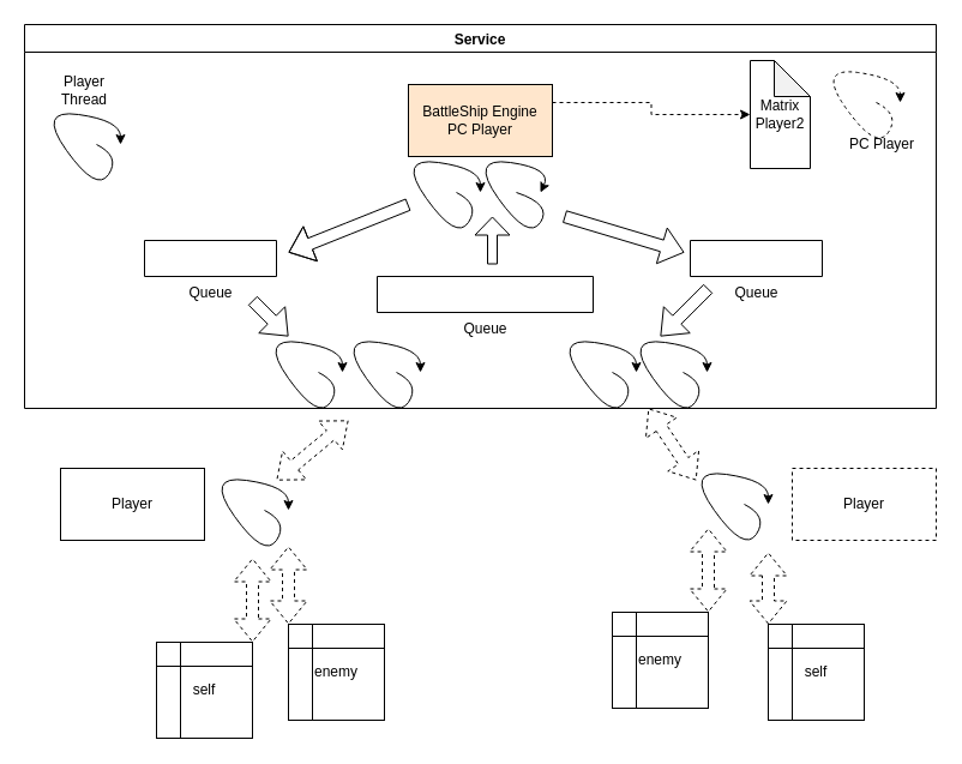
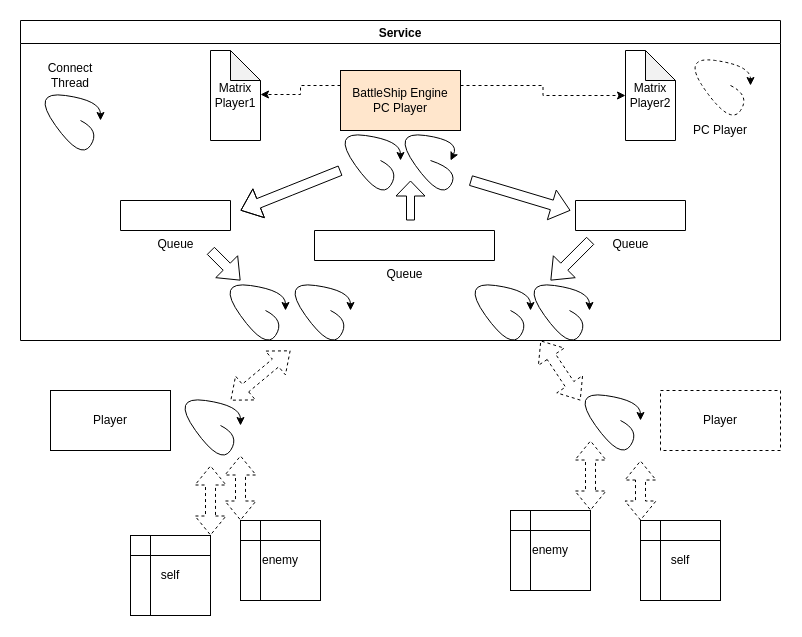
  <mxCell id="0" />
  <mxCell id="1" parent="0" />
  <mxCell id="2" value="Player" style="rounded=0;whiteSpace=wrap;html=1;" parent="1" vertex="1"><mxGeometry x="50" y="390" width="120" height="60" as="geometry" /></mxCell>
  <mxCell id="3" value="Player" style="rounded=0;whiteSpace=wrap;html=1;dashed=1;" parent="1" vertex="1"><mxGeometry x="660" y="390" width="120" height="60" as="geometry" /></mxCell>
  <mxCell id="4" value="" style="curved=1;endArrow=classic;html=1;rounded=0;" parent="1" edge="1"><mxGeometry width="50" height="50" relative="1" as="geometry"><mxPoint x="620" y="420" as="sourcePoint" /><mxPoint x="640" y="420" as="targetPoint" /><Array as="points"><mxPoint x="640" y="430" /><mxPoint x="620" y="460" /><mxPoint x="570" y="390" /><mxPoint x="640" y="400" /></Array></mxGeometry></mxCell>
  <mxCell id="5" value="" style="shape=flexArrow;endArrow=classic;startArrow=classic;html=1;rounded=0;dashed=1;" parent="1" edge="1"><mxGeometry width="100" height="100" relative="1" as="geometry"><mxPoint x="540" y="340" as="sourcePoint" /><mxPoint x="580" y="400" as="targetPoint" /><Array as="points" /></mxGeometry></mxCell>
  <mxCell id="6" value="" style="curved=1;endArrow=classic;html=1;rounded=0;" parent="1" edge="1"><mxGeometry width="50" height="50" relative="1" as="geometry"><mxPoint x="220" y="425" as="sourcePoint" /><mxPoint x="240" y="425" as="targetPoint" /><Array as="points"><mxPoint x="240" y="435" /><mxPoint x="220" y="465" /><mxPoint x="170" y="395" /><mxPoint x="240" y="405" /></Array></mxGeometry></mxCell>
  <mxCell id="7" value="" style="shape=flexArrow;endArrow=classic;startArrow=classic;html=1;rounded=0;dashed=1;entryX=0;entryY=0;entryDx=0;entryDy=0;" parent="1" edge="1" target="12"><mxGeometry width="100" height="100" relative="1" as="geometry"><mxPoint x="640" y="460" as="sourcePoint" /><mxPoint x="690" y="500" as="targetPoint" /></mxGeometry></mxCell>
  <mxCell id="8" value="enemy" style="shape=internalStorage;whiteSpace=wrap;html=1;backgroundOutline=1;" parent="1" vertex="1"><mxGeometry x="510" y="510" width="80" height="80" as="geometry" /></mxCell>
  <mxCell id="9" value="" style="shape=flexArrow;endArrow=classic;startArrow=classic;html=1;rounded=0;dashed=1;exitX=1;exitY=0;exitDx=0;exitDy=0;" parent="1" edge="1" source="11"><mxGeometry width="100" height="100" relative="1" as="geometry"><mxPoint x="140" y="525" as="sourcePoint" /><mxPoint x="210" y="465" as="targetPoint" /></mxGeometry></mxCell>
  <mxCell id="10" value="enemy" style="shape=internalStorage;whiteSpace=wrap;html=1;backgroundOutline=1;" parent="1" vertex="1"><mxGeometry x="240" y="520" width="80" height="80" as="geometry" /></mxCell>
  <mxCell id="11" value="self" style="shape=internalStorage;whiteSpace=wrap;html=1;backgroundOutline=1;" parent="1" vertex="1"><mxGeometry x="130" y="535" width="80" height="80" as="geometry" /></mxCell>
  <mxCell id="12" value="self" style="shape=internalStorage;whiteSpace=wrap;html=1;backgroundOutline=1;" parent="1" vertex="1"><mxGeometry x="640" y="520" width="80" height="80" as="geometry" /></mxCell>
  <mxCell id="13" value="" style="shape=flexArrow;endArrow=classic;startArrow=classic;html=1;rounded=0;dashed=1;exitX=1;exitY=0;exitDx=0;exitDy=0;" parent="1" edge="1" source="8"><mxGeometry width="100" height="100" relative="1" as="geometry"><mxPoint x="540" y="490" as="sourcePoint" /><mxPoint x="590" y="440" as="targetPoint" /><Array as="points" /></mxGeometry></mxCell>
  <mxCell id="14" value="" style="shape=flexArrow;endArrow=classic;startArrow=classic;html=1;rounded=0;dashed=1;exitX=0;exitY=0;exitDx=0;exitDy=0;" parent="1" edge="1" source="10"><mxGeometry width="100" height="100" relative="1" as="geometry"><mxPoint x="290" y="485" as="sourcePoint" /><mxPoint x="240" y="455" as="targetPoint" /></mxGeometry></mxCell>
  <mxCell id="15" value="Service" style="swimlane;" parent="1" vertex="1"><mxGeometry x="20" y="20" width="760" height="320" as="geometry" /></mxCell>
+ <mxCell id="16" value="Matrix&lt;br&gt;Player1" style="shape=note;whiteSpace=wrap;html=1;backgroundOutline=1;darkOpacity=0.05;" parent="15" vertex="1"><mxGeometry x="190" y="30" width="50" height="90" as="geometry" /></mxCell>
  <mxCell id="17" value="Matrix&lt;br&gt;Player2" style="shape=note;whiteSpace=wrap;html=1;backgroundOutline=1;darkOpacity=0.05;" parent="15" vertex="1"><mxGeometry x="605" y="30" width="50" height="90" as="geometry" /></mxCell>
  <mxCell id="18" value="" style="curved=1;endArrow=classic;html=1;rounded=0;dashed=1;" parent="15" edge="1"><mxGeometry width="50" height="50" relative="1" as="geometry"><mxPoint x="710" y="65" as="sourcePoint" /><mxPoint x="730" y="65" as="targetPoint" /><Array as="points"><mxPoint x="730" y="75" /><mxPoint x="710" y="105" /><mxPoint x="660" y="35" /><mxPoint x="730" y="45" /></Array></mxGeometry></mxCell>
- <mxCell id="19" value="PC Player" style="text;html=1;strokeColor=none;fillColor=none;align=center;verticalAlign=middle;whiteSpace=wrap;rounded=0;dashed=1;" parent="15" vertex="1"><mxGeometry x="685" y="85" width="60" height="30" as="geometry" /></mxCell>
+ <mxCell id="19" value="PC Player" style="text;html=1;strokeColor=none;fillColor=none;align=center;verticalAlign=middle;whiteSpace=wrap;rounded=0;dashed=1;" parent="15" vertex="1"><mxGeometry x="670" y="95" width="60" height="30" as="geometry" /></mxCell>
  <mxCell id="20" value="" style="curved=1;endArrow=classic;html=1;rounded=0;" parent="15" edge="1"><mxGeometry width="50" height="50" relative="1" as="geometry"><mxPoint x="60" y="100" as="sourcePoint" /><mxPoint x="80" y="100" as="targetPoint" /><Array as="points"><mxPoint x="80" y="110" /><mxPoint x="60" y="140" /><mxPoint x="10" y="70" /><mxPoint x="80" y="80" /></Array></mxGeometry></mxCell>
- <mxCell id="21" value="Player Thread" style="text;html=1;strokeColor=none;fillColor=none;align=center;verticalAlign=middle;whiteSpace=wrap;rounded=0;" parent="15" vertex="1"><mxGeometry x="20" y="40" width="60" height="30" as="geometry" /></mxCell>
+ <mxCell id="21" value="Connect Thread" style="text;html=1;strokeColor=none;fillColor=none;align=center;verticalAlign=middle;whiteSpace=wrap;rounded=0;" parent="15" vertex="1"><mxGeometry x="20" y="40" width="60" height="30" as="geometry" /></mxCell>
  <mxCell id="22" value="" style="curved=1;endArrow=classic;html=1;rounded=0;" parent="15" edge="1"><mxGeometry width="50" height="50" relative="1" as="geometry"><mxPoint x="245" y="290" as="sourcePoint" /><mxPoint x="265" y="290" as="targetPoint" /><Array as="points"><mxPoint x="265" y="300" /><mxPoint x="245" y="330" /><mxPoint x="195" y="260" /><mxPoint x="265" y="270" /></Array></mxGeometry></mxCell>
  <mxCell id="23" value="" style="curved=1;endArrow=classic;html=1;rounded=0;" parent="15" edge="1"><mxGeometry width="50" height="50" relative="1" as="geometry"><mxPoint x="490" y="290" as="sourcePoint" /><mxPoint x="510" y="290" as="targetPoint" /><Array as="points"><mxPoint x="510" y="300" /><mxPoint x="490" y="330" /><mxPoint x="440" y="260" /><mxPoint x="510" y="270" /></Array></mxGeometry></mxCell>
  <mxCell id="24" value="BattleShip Engine&lt;br&gt;PC Player" style="rounded=0;whiteSpace=wrap;html=1;fillColor=#ffe6cc;" parent="15" vertex="1"><mxGeometry x="320" y="50" width="120" height="60" as="geometry" /></mxCell>
+ <mxCell id="25" style="edgeStyle=orthogonalEdgeStyle;rounded=0;orthogonalLoop=1;jettySize=auto;html=1;exitX=0;exitY=0.25;exitDx=0;exitDy=0;dashed=1;entryX=1;entryY=0.489;entryDx=0;entryDy=0;entryPerimeter=0;" parent="15" source="24" target="16" edge="1"><mxGeometry relative="1" as="geometry"><mxPoint x="240" y="65" as="targetPoint" /></mxGeometry></mxCell>
  <mxCell id="26" style="edgeStyle=orthogonalEdgeStyle;rounded=0;orthogonalLoop=1;jettySize=auto;html=1;exitX=1;exitY=0.25;exitDx=0;exitDy=0;dashed=1;" parent="15" source="24" target="17" edge="1"><mxGeometry relative="1" as="geometry" /></mxCell>
  <mxCell id="27" value="" style="curved=1;endArrow=classic;html=1;rounded=0;" parent="15" edge="1"><mxGeometry width="50" height="50" relative="1" as="geometry"><mxPoint x="360" y="140" as="sourcePoint" /><mxPoint x="380" y="140" as="targetPoint" /><Array as="points"><mxPoint x="380" y="150" /><mxPoint x="360" y="180" /><mxPoint x="310" y="110" /><mxPoint x="380" y="120" /></Array></mxGeometry></mxCell>
  <mxCell id="28" value="" style="curved=1;endArrow=classic;html=1;rounded=0;" parent="15" edge="1"><mxGeometry width="50" height="50" relative="1" as="geometry"><mxPoint x="410" y="140" as="sourcePoint" /><mxPoint x="430" y="140" as="targetPoint" /><Array as="points"><mxPoint x="440" y="150" /><mxPoint x="420" y="180" /><mxPoint x="370" y="110" /><mxPoint x="440" y="120" /></Array></mxGeometry></mxCell>
  <mxCell id="29" value="" style="curved=1;endArrow=classic;html=1;rounded=0;" parent="15" edge="1"><mxGeometry width="50" height="50" relative="1" as="geometry"><mxPoint x="549" y="290" as="sourcePoint" /><mxPoint x="569" y="290" as="targetPoint" /><Array as="points"><mxPoint x="569" y="300" /><mxPoint x="549" y="330" /><mxPoint x="499" y="260" /><mxPoint x="569" y="270" /></Array></mxGeometry></mxCell>
  <mxCell id="30" value="" style="curved=1;endArrow=classic;html=1;rounded=0;" parent="15" edge="1"><mxGeometry width="50" height="50" relative="1" as="geometry"><mxPoint x="310" y="290" as="sourcePoint" /><mxPoint x="330" y="290" as="targetPoint" /><Array as="points"><mxPoint x="330" y="300" /><mxPoint x="310" y="330" /><mxPoint x="260" y="260" /><mxPoint x="330" y="270" /></Array></mxGeometry></mxCell>
  <mxCell id="31" value="Queue" style="verticalLabelPosition=bottom;verticalAlign=top;html=1;shape=mxgraph.basic.rect;fillColor2=none;strokeWidth=1;size=20;indent=0;" vertex="1" parent="15"><mxGeometry x="555" y="180" width="110" height="30" as="geometry" /></mxCell>
  <mxCell id="32" value="Queue" style="verticalLabelPosition=bottom;verticalAlign=top;html=1;shape=mxgraph.basic.rect;fillColor2=none;strokeWidth=1;size=20;indent=0;" vertex="1" parent="15"><mxGeometry x="100" y="180" width="110" height="30" as="geometry" /></mxCell>
  <mxCell id="33" value="Queue" style="verticalLabelPosition=bottom;verticalAlign=top;html=1;shape=mxgraph.basic.rect;fillColor2=none;strokeWidth=1;size=20;indent=0;" parent="15" vertex="1"><mxGeometry x="294" y="210" width="180" height="30" as="geometry" /></mxCell>
  <mxCell id="34" value="" style="shape=flexArrow;endArrow=classic;html=1;rounded=0;" edge="1" parent="15"><mxGeometry width="50" height="50" relative="1" as="geometry"><mxPoint x="320" y="150" as="sourcePoint" /><mxPoint x="220" y="190" as="targetPoint" /><Array as="points"><mxPoint x="270" y="170" /></Array></mxGeometry></mxCell>
  <mxCell id="35" value="" style="shape=flexArrow;endArrow=classic;html=1;rounded=0;" edge="1" parent="15"><mxGeometry width="50" height="50" relative="1" as="geometry"><mxPoint x="450" y="160" as="sourcePoint" /><mxPoint x="550" y="190" as="targetPoint" /></mxGeometry></mxCell>
  <mxCell id="36" value="" style="shape=flexArrow;endArrow=classic;html=1;rounded=0;width=8;endSize=4.67;" edge="1" parent="15"><mxGeometry width="50" height="50" relative="1" as="geometry"><mxPoint x="390" y="200" as="sourcePoint" /><mxPoint x="390" y="160" as="targetPoint" /></mxGeometry></mxCell>
  <mxCell id="37" value="" style="shape=flexArrow;endArrow=classic;html=1;rounded=0;" edge="1" parent="15"><mxGeometry width="50" height="50" relative="1" as="geometry"><mxPoint x="190" y="230" as="sourcePoint" /><mxPoint x="220" y="260" as="targetPoint" /></mxGeometry></mxCell>
  <mxCell id="38" value="" style="shape=flexArrow;endArrow=classic;html=1;rounded=0;" edge="1" parent="15"><mxGeometry width="50" height="50" relative="1" as="geometry"><mxPoint x="570" y="220" as="sourcePoint" /><mxPoint x="530" y="260" as="targetPoint" /></mxGeometry></mxCell>
  <mxCell id="39" value="" style="shape=flexArrow;endArrow=classic;startArrow=classic;html=1;rounded=0;dashed=1;" parent="1" edge="1"><mxGeometry width="100" height="100" relative="1" as="geometry"><mxPoint x="230" y="400" as="sourcePoint" /><mxPoint x="290" y="350" as="targetPoint" /><Array as="points" /></mxGeometry></mxCell>
